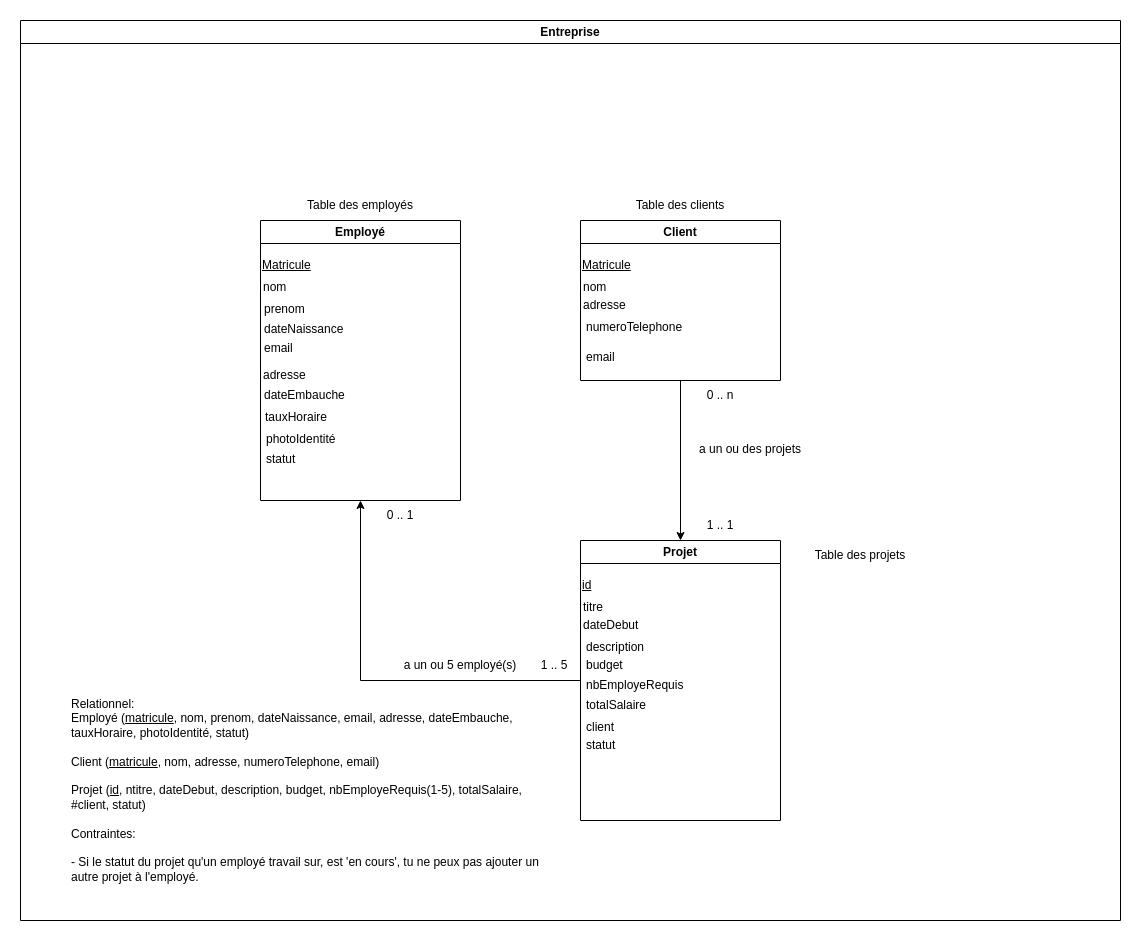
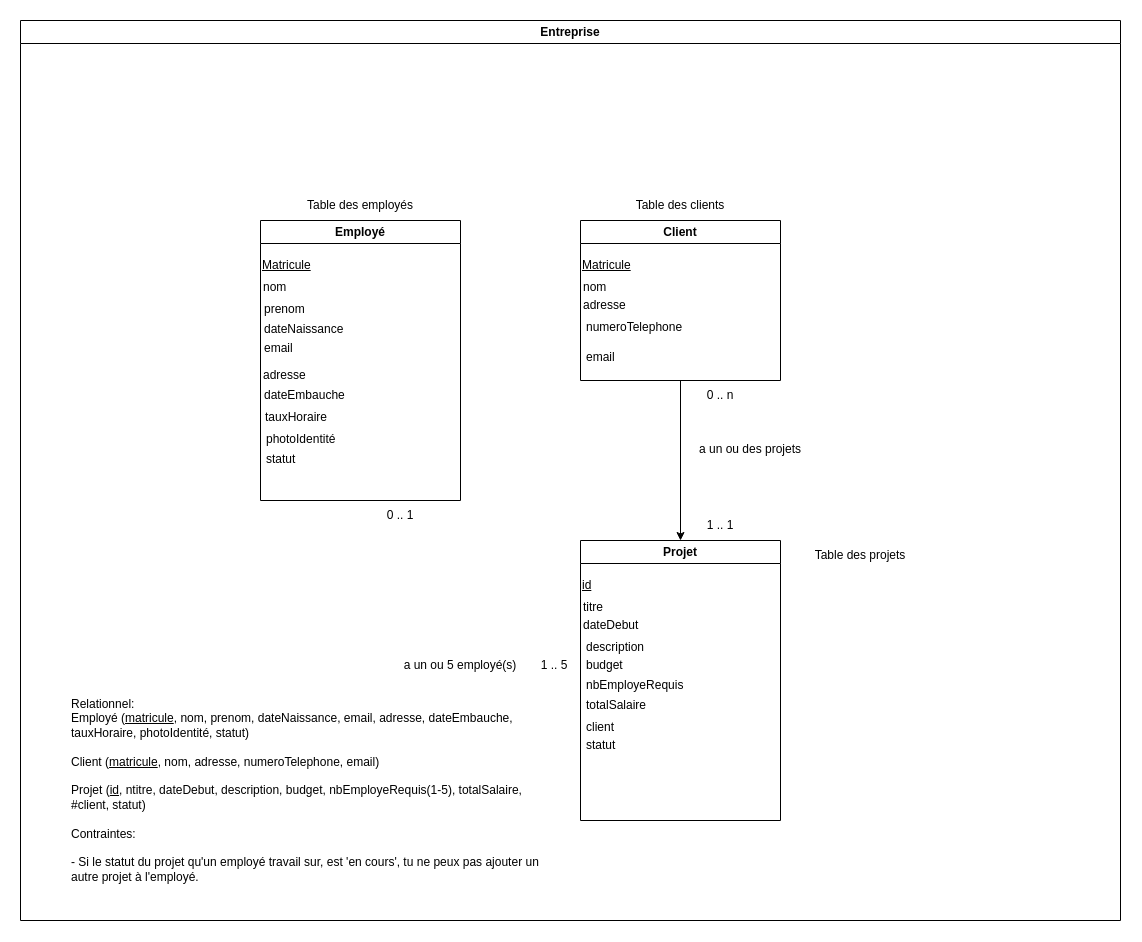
  <mxCell id="0" />
  <mxCell id="1" parent="0" />
  <mxCell id="2" value="Entreprise" style="swimlane;whiteSpace=wrap;html=1;startSize=23;" parent="1" vertex="1"><mxGeometry x="20" y="20" width="1100" height="900" as="geometry" /></mxCell>
  <mxCell id="3" value="Employé" style="swimlane;whiteSpace=wrap;html=1;startSize=23;" parent="2" vertex="1"><mxGeometry x="240" y="200" width="200" height="280" as="geometry" /></mxCell>
  <mxCell id="4" value="&lt;u&gt;Matricule&lt;/u&gt;" style="text;html=1;strokeColor=none;fillColor=none;align=left;verticalAlign=middle;whiteSpace=wrap;rounded=0;" parent="3" vertex="1"><mxGeometry y="30" width="60" height="30" as="geometry" /></mxCell>
  <mxCell id="5" value="nom" style="text;html=1;strokeColor=none;fillColor=none;align=left;verticalAlign=middle;whiteSpace=wrap;rounded=0;" parent="3" vertex="1"><mxGeometry x="1" y="52" width="60" height="30" as="geometry" /></mxCell>
  <mxCell id="6" value="prenom" style="text;html=1;strokeColor=none;fillColor=none;align=left;verticalAlign=middle;whiteSpace=wrap;rounded=0;" parent="3" vertex="1"><mxGeometry x="2" y="74" width="60" height="30" as="geometry" /></mxCell>
  <mxCell id="7" value="email" style="text;html=1;strokeColor=none;fillColor=none;align=left;verticalAlign=middle;whiteSpace=wrap;rounded=0;" parent="3" vertex="1"><mxGeometry x="2" y="113" width="60" height="30" as="geometry" /></mxCell>
  <mxCell id="8" value="dateNaissance" style="text;html=1;strokeColor=none;fillColor=none;align=left;verticalAlign=middle;whiteSpace=wrap;rounded=0;" parent="3" vertex="1"><mxGeometry x="2" y="94" width="60" height="30" as="geometry" /></mxCell>
  <mxCell id="9" value="adresse" style="text;html=1;strokeColor=none;fillColor=none;align=left;verticalAlign=middle;whiteSpace=wrap;rounded=0;" parent="3" vertex="1"><mxGeometry x="1" y="140" width="60" height="30" as="geometry" /></mxCell>
  <mxCell id="10" value="dateEmbauche" style="text;html=1;strokeColor=none;fillColor=none;align=left;verticalAlign=middle;whiteSpace=wrap;rounded=0;" parent="3" vertex="1"><mxGeometry x="2" y="160" width="60" height="30" as="geometry" /></mxCell>
  <mxCell id="11" value="tauxHoraire" style="text;html=1;strokeColor=none;fillColor=none;align=left;verticalAlign=middle;whiteSpace=wrap;rounded=0;" parent="3" vertex="1"><mxGeometry x="3" y="182" width="60" height="30" as="geometry" /></mxCell>
  <mxCell id="12" value="photoIdentité" style="text;html=1;strokeColor=none;fillColor=none;align=left;verticalAlign=middle;whiteSpace=wrap;rounded=0;" parent="3" vertex="1"><mxGeometry x="4" y="204" width="60" height="30" as="geometry" /></mxCell>
  <mxCell id="13" value="statut" style="text;html=1;strokeColor=none;fillColor=none;align=left;verticalAlign=middle;whiteSpace=wrap;rounded=0;" parent="3" vertex="1"><mxGeometry x="4" y="224" width="60" height="30" as="geometry" /></mxCell>
  <mxCell id="14" style="edgeStyle=orthogonalEdgeStyle;rounded=0;orthogonalLoop=1;jettySize=auto;html=1;exitX=0.5;exitY=1;exitDx=0;exitDy=0;entryX=0.5;entryY=0;entryDx=0;entryDy=0;" parent="2" source="15" target="21" edge="1"><mxGeometry relative="1" as="geometry" /></mxCell>
  <mxCell id="15" value="Client" style="swimlane;whiteSpace=wrap;html=1;startSize=23;" parent="2" vertex="1"><mxGeometry x="560" y="200" width="200" height="160" as="geometry" /></mxCell>
  <mxCell id="16" value="&lt;u&gt;Matricule&lt;/u&gt;" style="text;html=1;strokeColor=none;fillColor=none;align=left;verticalAlign=middle;whiteSpace=wrap;rounded=0;" parent="15" vertex="1"><mxGeometry y="30" width="60" height="30" as="geometry" /></mxCell>
  <mxCell id="17" value="nom" style="text;html=1;strokeColor=none;fillColor=none;align=left;verticalAlign=middle;whiteSpace=wrap;rounded=0;" parent="15" vertex="1"><mxGeometry x="1" y="52" width="60" height="30" as="geometry" /></mxCell>
  <mxCell id="18" value="email" style="text;html=1;strokeColor=none;fillColor=none;align=left;verticalAlign=middle;whiteSpace=wrap;rounded=0;" parent="15" vertex="1"><mxGeometry x="4" y="121.5" width="60" height="30" as="geometry" /></mxCell>
  <mxCell id="19" value="adresse" style="text;html=1;strokeColor=none;fillColor=none;align=left;verticalAlign=middle;whiteSpace=wrap;rounded=0;" parent="15" vertex="1"><mxGeometry x="1" y="70" width="60" height="30" as="geometry" /></mxCell>
  <mxCell id="20" value="numeroTelephone" style="text;html=1;strokeColor=none;fillColor=none;align=left;verticalAlign=middle;whiteSpace=wrap;rounded=0;" parent="15" vertex="1"><mxGeometry x="4" y="91.5" width="60" height="30" as="geometry" /></mxCell>
  <mxCell id="21" value="Projet" style="swimlane;whiteSpace=wrap;html=1;startSize=23;" parent="2" vertex="1"><mxGeometry x="560" y="520" width="200" height="280" as="geometry" /></mxCell>
  <mxCell id="22" value="&lt;u&gt;id&lt;/u&gt;" style="text;html=1;strokeColor=none;fillColor=none;align=left;verticalAlign=middle;whiteSpace=wrap;rounded=0;" parent="21" vertex="1"><mxGeometry y="30" width="60" height="30" as="geometry" /></mxCell>
  <mxCell id="23" value="titre" style="text;html=1;strokeColor=none;fillColor=none;align=left;verticalAlign=middle;whiteSpace=wrap;rounded=0;" parent="21" vertex="1"><mxGeometry x="1" y="52" width="60" height="30" as="geometry" /></mxCell>
  <mxCell id="24" value="budget" style="text;html=1;strokeColor=none;fillColor=none;align=left;verticalAlign=middle;whiteSpace=wrap;rounded=0;" parent="21" vertex="1"><mxGeometry x="4" y="110" width="60" height="30" as="geometry" /></mxCell>
  <mxCell id="25" value="dateDebut" style="text;html=1;strokeColor=none;fillColor=none;align=left;verticalAlign=middle;whiteSpace=wrap;rounded=0;" parent="21" vertex="1"><mxGeometry x="1" y="70" width="60" height="30" as="geometry" /></mxCell>
  <mxCell id="26" value="description" style="text;html=1;strokeColor=none;fillColor=none;align=left;verticalAlign=middle;whiteSpace=wrap;rounded=0;" parent="21" vertex="1"><mxGeometry x="4" y="91.5" width="60" height="30" as="geometry" /></mxCell>
  <mxCell id="27" value="nbEmployeRequis" style="text;html=1;strokeColor=none;fillColor=none;align=left;verticalAlign=middle;whiteSpace=wrap;rounded=0;" parent="21" vertex="1"><mxGeometry x="4" y="130" width="60" height="30" as="geometry" /></mxCell>
  <mxCell id="28" value="totalSalaire" style="text;html=1;strokeColor=none;fillColor=none;align=left;verticalAlign=middle;whiteSpace=wrap;rounded=0;" parent="21" vertex="1"><mxGeometry x="4" y="150" width="60" height="30" as="geometry" /></mxCell>
  <mxCell id="29" value="client" style="text;html=1;strokeColor=none;fillColor=none;align=left;verticalAlign=middle;whiteSpace=wrap;rounded=0;" parent="21" vertex="1"><mxGeometry x="4" y="171.5" width="60" height="30" as="geometry" /></mxCell>
  <mxCell id="30" value="statut" style="text;html=1;strokeColor=none;fillColor=none;align=left;verticalAlign=middle;whiteSpace=wrap;rounded=0;" parent="21" vertex="1"><mxGeometry x="4" y="190" width="60" height="30" as="geometry" /></mxCell>
  <mxCell id="31" value="0 .. n" style="text;html=1;strokeColor=none;fillColor=none;align=center;verticalAlign=middle;whiteSpace=wrap;rounded=0;" parent="2" vertex="1"><mxGeometry x="670" y="360" width="60" height="30" as="geometry" /></mxCell>
  <mxCell id="32" value="1 .. 1" style="text;html=1;strokeColor=none;fillColor=none;align=center;verticalAlign=middle;whiteSpace=wrap;rounded=0;" parent="2" vertex="1"><mxGeometry x="670" y="490" width="60" height="30" as="geometry" /></mxCell>
  <mxCell id="33" value="1 .. 5" style="text;html=1;strokeColor=none;fillColor=none;align=center;verticalAlign=middle;whiteSpace=wrap;rounded=0;" parent="2" vertex="1"><mxGeometry x="504" y="630" width="60" height="30" as="geometry" /></mxCell>
  <mxCell id="34" value="0 .. 1" style="text;html=1;strokeColor=none;fillColor=none;align=center;verticalAlign=middle;whiteSpace=wrap;rounded=0;" parent="2" vertex="1"><mxGeometry x="350" y="480" width="60" height="30" as="geometry" /></mxCell>
  <mxCell id="35" value="a un ou des projets" style="text;html=1;strokeColor=none;fillColor=none;align=center;verticalAlign=middle;whiteSpace=wrap;rounded=0;" parent="2" vertex="1"><mxGeometry x="670" y="414" width="120" height="30" as="geometry" /></mxCell>
- <mxCell id="36" style="edgeStyle=orthogonalEdgeStyle;rounded=0;orthogonalLoop=1;jettySize=auto;html=1;exitX=0;exitY=0.5;exitDx=0;exitDy=0;entryX=0.5;entryY=1;entryDx=0;entryDy=0;" parent="2" source="21" target="3" edge="1"><mxGeometry relative="1" as="geometry"><mxPoint x="340" y="600" as="sourcePoint" /></mxGeometry></mxCell>
  <mxCell id="37" value="a un ou 5 employé(s)" style="text;html=1;strokeColor=none;fillColor=none;align=center;verticalAlign=middle;whiteSpace=wrap;rounded=0;" parent="2" vertex="1"><mxGeometry x="370" y="630" width="140" height="30" as="geometry" /></mxCell>
  <mxCell id="38" value="Relationnel:&lt;br&gt;Employé (&lt;u&gt;matricule&lt;/u&gt;, nom, prenom, dateNaissance, email, adresse, dateEmbauche, tauxHoraire, photoIdentité, statut)&lt;br&gt;&lt;br&gt;Client (&lt;u&gt;matricule&lt;/u&gt;, nom, adresse, numeroTelephone, email)&lt;br&gt;&lt;br&gt;Projet (&lt;u&gt;id&lt;/u&gt;, ntitre, dateDebut, description, budget, nbEmployeRequis(1-5), totalSalaire, #client, statut)&lt;br&gt;&lt;br&gt;Contraintes:&lt;br&gt;&lt;br&gt;- Si le statut du projet qu'un employé travail sur, est 'en cours', tu ne peux pas ajouter un autre projet à l'employé." style="text;html=1;strokeColor=none;fillColor=none;align=left;verticalAlign=top;whiteSpace=wrap;rounded=0;" parent="2" vertex="1"><mxGeometry x="49" y="670" width="485" height="230" as="geometry" /></mxCell>
  <mxCell id="39" value="Table des employés" style="text;html=1;strokeColor=none;fillColor=none;align=center;verticalAlign=middle;whiteSpace=wrap;rounded=0;" vertex="1" parent="2"><mxGeometry x="260" y="170" width="160" height="30" as="geometry" /></mxCell>
  <mxCell id="40" value="Table des clients" style="text;html=1;strokeColor=none;fillColor=none;align=center;verticalAlign=middle;whiteSpace=wrap;rounded=0;" vertex="1" parent="2"><mxGeometry x="580" y="170" width="160" height="30" as="geometry" /></mxCell>
  <mxCell id="41" value="Table des projets" style="text;html=1;strokeColor=none;fillColor=none;align=center;verticalAlign=middle;whiteSpace=wrap;rounded=0;" vertex="1" parent="2"><mxGeometry x="760" y="520" width="160" height="30" as="geometry" /></mxCell>
